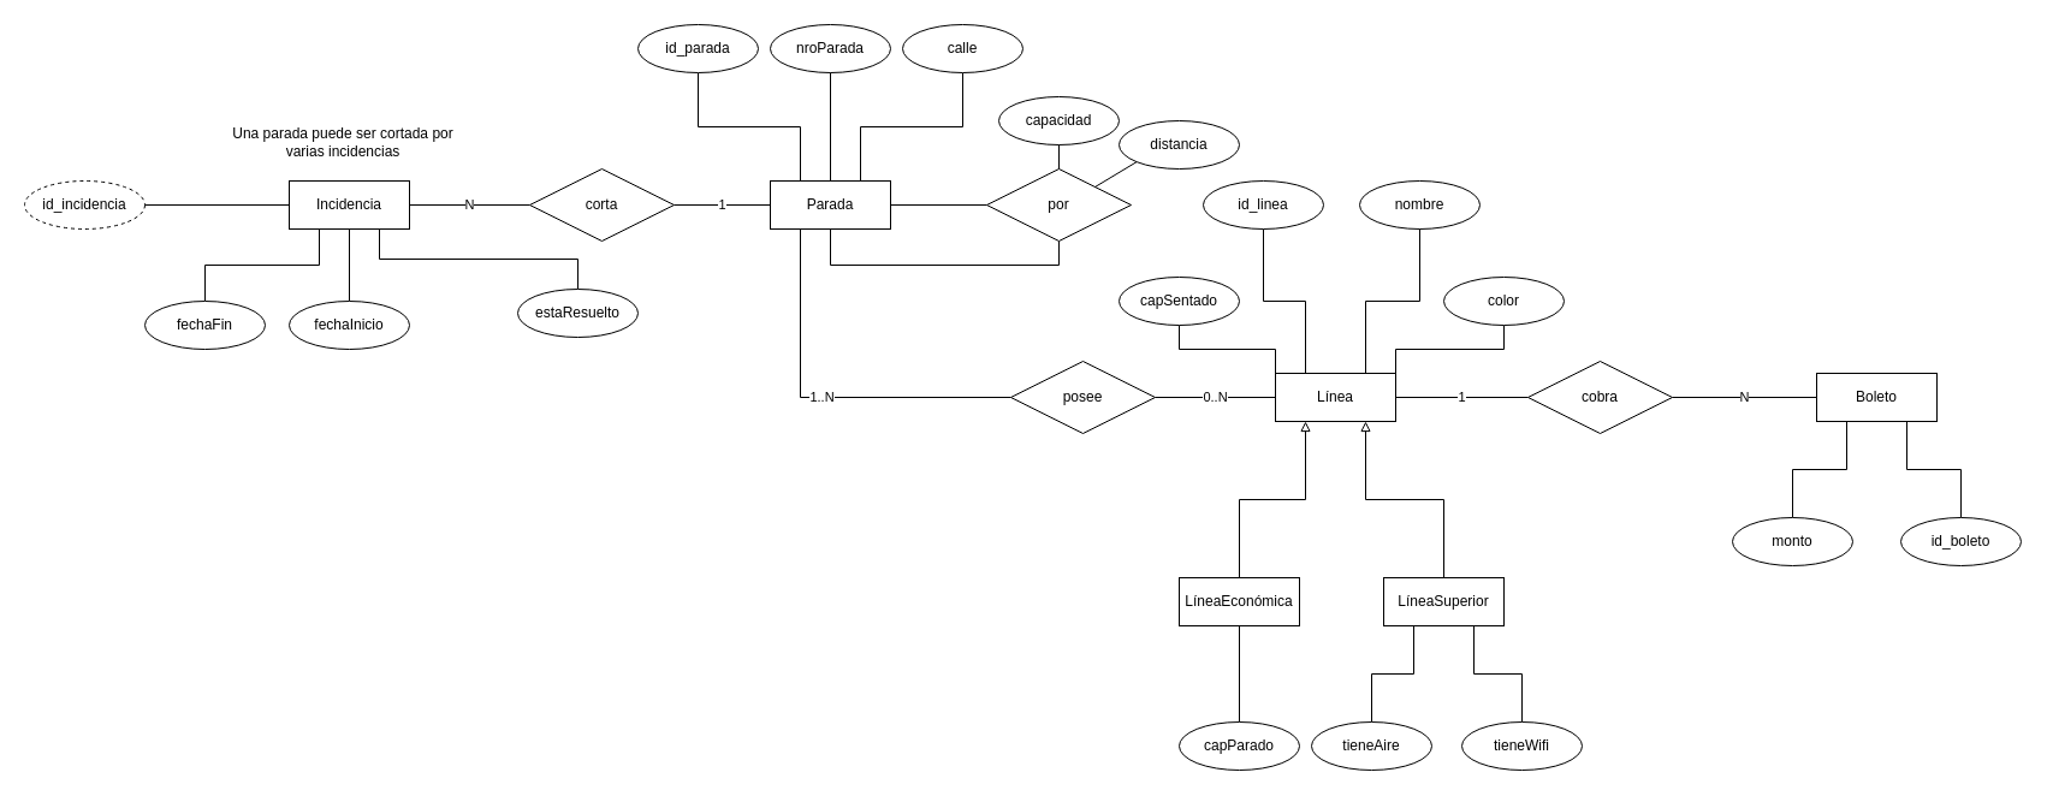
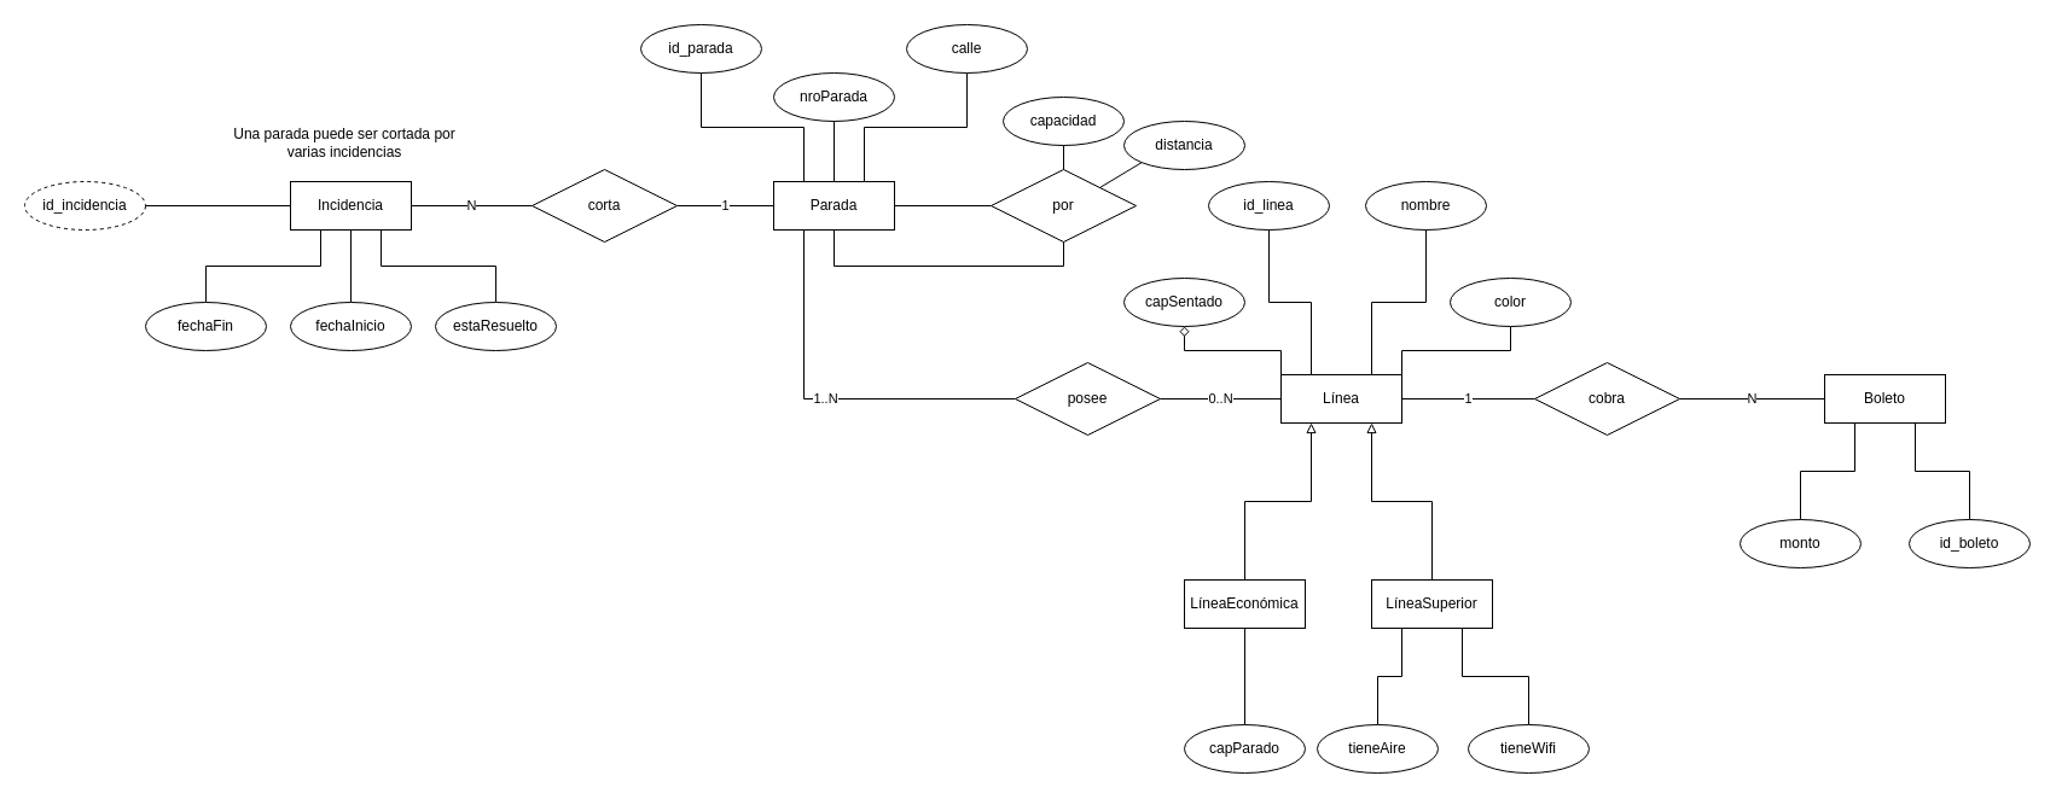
  <mxCell id="0" />
  <mxCell id="1" parent="0" />
- <mxCell id="2" value="nroParada" style="ellipse;whiteSpace=wrap;html=1;align=center;" parent="1" vertex="1"><mxGeometry x="640" y="20" width="100" height="40" as="geometry" /></mxCell>
+ <mxCell id="2" value="nroParada" style="ellipse;whiteSpace=wrap;html=1;align=center;" parent="1" vertex="1"><mxGeometry x="640" y="60" width="100" height="40" as="geometry" /></mxCell>
  <mxCell id="3" value="1..N" style="edgeStyle=orthogonalEdgeStyle;rounded=0;orthogonalLoop=1;jettySize=auto;html=1;exitX=0.25;exitY=1;exitDx=0;exitDy=0;entryX=0;entryY=0.5;entryDx=0;entryDy=0;endArrow=none;endFill=0;" parent="1" source="8" target="48" edge="1"><mxGeometry relative="1" as="geometry" /></mxCell>
  <mxCell id="4" value="" style="edgeStyle=orthogonalEdgeStyle;rounded=0;orthogonalLoop=1;jettySize=auto;html=1;endArrow=none;endFill=0;" parent="1" source="8" target="46" edge="1"><mxGeometry y="10" relative="1" as="geometry"><mxPoint as="offset" /></mxGeometry></mxCell>
  <mxCell id="5" style="edgeStyle=orthogonalEdgeStyle;rounded=0;orthogonalLoop=1;jettySize=auto;html=1;exitX=0.5;exitY=0;exitDx=0;exitDy=0;entryX=0.5;entryY=1;entryDx=0;entryDy=0;endArrow=none;endFill=0;" parent="1" source="8" target="2" edge="1"><mxGeometry relative="1" as="geometry" /></mxCell>
  <mxCell id="6" style="edgeStyle=orthogonalEdgeStyle;orthogonalLoop=1;jettySize=auto;html=1;exitX=0.25;exitY=0;exitDx=0;exitDy=0;entryX=0.5;entryY=1;entryDx=0;entryDy=0;endArrow=none;endFill=0;rounded=0;" parent="1" source="8" target="20" edge="1"><mxGeometry relative="1" as="geometry" /></mxCell>
  <mxCell id="7" style="edgeStyle=orthogonalEdgeStyle;rounded=0;orthogonalLoop=1;jettySize=auto;html=1;exitX=0.75;exitY=0;exitDx=0;exitDy=0;entryX=0.5;entryY=1;entryDx=0;entryDy=0;endArrow=none;endFill=0;" parent="1" source="8" target="9" edge="1"><mxGeometry relative="1" as="geometry" /></mxCell>
  <mxCell id="8" value="Parada" style="whiteSpace=wrap;html=1;align=center;" parent="1" vertex="1"><mxGeometry x="640" y="150" width="100" height="40" as="geometry" /></mxCell>
  <mxCell id="9" value="calle" style="ellipse;whiteSpace=wrap;html=1;align=center;" parent="1" vertex="1"><mxGeometry x="750" y="20" width="100" height="40" as="geometry" /></mxCell>
  <mxCell id="10" value="nombre" style="ellipse;whiteSpace=wrap;html=1;align=center;" parent="1" vertex="1"><mxGeometry x="1130" y="150" width="100" height="40" as="geometry" /></mxCell>
  <mxCell id="11" value="1" style="edgeStyle=orthogonalEdgeStyle;rounded=0;orthogonalLoop=1;jettySize=auto;html=1;exitX=1;exitY=0.5;exitDx=0;exitDy=0;entryX=0;entryY=0.5;entryDx=0;entryDy=0;endArrow=none;endFill=0;" parent="1" source="18" target="53" edge="1"><mxGeometry relative="1" as="geometry" /></mxCell>
  <mxCell id="12" style="edgeStyle=orthogonalEdgeStyle;rounded=0;orthogonalLoop=1;jettySize=auto;html=1;exitX=0.25;exitY=1;exitDx=0;exitDy=0;entryX=0.5;entryY=0;entryDx=0;entryDy=0;endArrow=none;endFill=0;startArrow=block;startFill=0;" parent="1" source="18" target="23" edge="1"><mxGeometry relative="1" as="geometry" /></mxCell>
  <mxCell id="13" style="edgeStyle=orthogonalEdgeStyle;rounded=0;orthogonalLoop=1;jettySize=auto;html=1;exitX=0.75;exitY=1;exitDx=0;exitDy=0;entryX=0.5;entryY=0;entryDx=0;entryDy=0;endArrow=none;endFill=0;startArrow=block;startFill=0;" parent="1" source="18" target="26" edge="1"><mxGeometry relative="1" as="geometry" /></mxCell>
  <mxCell id="14" style="edgeStyle=orthogonalEdgeStyle;rounded=0;orthogonalLoop=1;jettySize=auto;html=1;exitX=1;exitY=0;exitDx=0;exitDy=0;entryX=0.5;entryY=1;entryDx=0;entryDy=0;endArrow=none;endFill=0;" parent="1" source="18" target="19" edge="1"><mxGeometry relative="1" as="geometry" /></mxCell>
  <mxCell id="15" style="edgeStyle=orthogonalEdgeStyle;rounded=0;orthogonalLoop=1;jettySize=auto;html=1;exitX=0.25;exitY=0;exitDx=0;exitDy=0;entryX=0.5;entryY=1;entryDx=0;entryDy=0;endArrow=none;endFill=0;" parent="1" source="18" target="44" edge="1"><mxGeometry relative="1" as="geometry" /></mxCell>
  <mxCell id="16" style="edgeStyle=orthogonalEdgeStyle;rounded=0;orthogonalLoop=1;jettySize=auto;html=1;exitX=0.75;exitY=0;exitDx=0;exitDy=0;entryX=0.5;entryY=1;entryDx=0;entryDy=0;endArrow=none;endFill=0;" parent="1" source="18" target="10" edge="1"><mxGeometry relative="1" as="geometry" /></mxCell>
- <mxCell id="17" style="edgeStyle=orthogonalEdgeStyle;rounded=0;orthogonalLoop=1;jettySize=auto;html=1;exitX=0;exitY=0;exitDx=0;exitDy=0;entryX=0.5;entryY=1;entryDx=0;entryDy=0;endArrow=none;endFill=0;" parent="1" source="18" target="27" edge="1"><mxGeometry relative="1" as="geometry" /></mxCell>
+ <mxCell id="17" style="edgeStyle=orthogonalEdgeStyle;rounded=0;orthogonalLoop=1;jettySize=auto;html=1;exitX=0;exitY=0;exitDx=0;exitDy=0;entryX=0.5;entryY=1;entryDx=0;entryDy=0;endArrow=diamond;endFill=0;" parent="1" source="18" target="27" edge="1"><mxGeometry relative="1" as="geometry" /></mxCell>
  <mxCell id="18" value="Línea" style="whiteSpace=wrap;html=1;align=center;" parent="1" vertex="1"><mxGeometry x="1060" y="310" width="100" height="40" as="geometry" /></mxCell>
  <mxCell id="19" value="color" style="ellipse;whiteSpace=wrap;html=1;align=center;" parent="1" vertex="1"><mxGeometry x="1200" y="230" width="100" height="40" as="geometry" /></mxCell>
  <mxCell id="20" value="id_parada" style="ellipse;whiteSpace=wrap;html=1;align=center;" parent="1" vertex="1"><mxGeometry x="530" y="20" width="100" height="40" as="geometry" /></mxCell>
  <mxCell id="21" value="id_incidencia" style="ellipse;whiteSpace=wrap;html=1;align=center;dashed=1;" parent="1" vertex="1"><mxGeometry x="20" y="150" width="100" height="40" as="geometry" /></mxCell>
  <mxCell id="22" style="edgeStyle=orthogonalEdgeStyle;rounded=0;orthogonalLoop=1;jettySize=auto;html=1;exitX=0.5;exitY=1;exitDx=0;exitDy=0;entryX=0.5;entryY=0;entryDx=0;entryDy=0;endArrow=none;endFill=0;" parent="1" source="23" target="54" edge="1"><mxGeometry relative="1" as="geometry" /></mxCell>
  <mxCell id="23" value="LíneaEconómica" style="whiteSpace=wrap;html=1;align=center;" parent="1" vertex="1"><mxGeometry x="980" y="480" width="100" height="40" as="geometry" /></mxCell>
  <mxCell id="24" style="edgeStyle=orthogonalEdgeStyle;rounded=0;orthogonalLoop=1;jettySize=auto;html=1;exitX=0.25;exitY=1;exitDx=0;exitDy=0;entryX=0.5;entryY=0;entryDx=0;entryDy=0;endArrow=none;endFill=0;" parent="1" source="26" target="29" edge="1"><mxGeometry relative="1" as="geometry" /></mxCell>
  <mxCell id="25" style="edgeStyle=orthogonalEdgeStyle;rounded=0;orthogonalLoop=1;jettySize=auto;html=1;exitX=0.75;exitY=1;exitDx=0;exitDy=0;entryX=0.5;entryY=0;entryDx=0;entryDy=0;endArrow=none;endFill=0;" parent="1" source="26" target="28" edge="1"><mxGeometry relative="1" as="geometry" /></mxCell>
- <mxCell id="26" value="LíneaSuperior" style="whiteSpace=wrap;html=1;align=center;" parent="1" vertex="1"><mxGeometry x="1150" y="480" width="100" height="40" as="geometry" /></mxCell>
+ <mxCell id="26" value="LíneaSuperior" style="whiteSpace=wrap;html=1;align=center;" parent="1" vertex="1"><mxGeometry x="1135" y="480" width="100" height="40" as="geometry" /></mxCell>
  <mxCell id="27" value="capSentado" style="ellipse;whiteSpace=wrap;html=1;align=center;" parent="1" vertex="1"><mxGeometry x="930" y="230" width="100" height="40" as="geometry" /></mxCell>
  <mxCell id="28" value="tieneWifi" style="ellipse;whiteSpace=wrap;html=1;align=center;" parent="1" vertex="1"><mxGeometry x="1215" y="600" width="100" height="40" as="geometry" /></mxCell>
  <mxCell id="29" value="tieneAire" style="ellipse;whiteSpace=wrap;html=1;align=center;" parent="1" vertex="1"><mxGeometry x="1090" y="600" width="100" height="40" as="geometry" /></mxCell>
  <mxCell id="30" value="N" style="edgeStyle=orthogonalEdgeStyle;rounded=0;orthogonalLoop=1;jettySize=auto;html=1;exitX=1;exitY=0.5;exitDx=0;exitDy=0;entryX=0;entryY=0.5;entryDx=0;entryDy=0;endArrow=none;endFill=0;" parent="1" source="35" target="50" edge="1"><mxGeometry relative="1" as="geometry" /></mxCell>
  <mxCell id="31" style="edgeStyle=none;rounded=0;orthogonalLoop=1;jettySize=auto;html=1;exitX=0.5;exitY=1;exitDx=0;exitDy=0;entryX=0.5;entryY=0;entryDx=0;entryDy=0;endArrow=none;endFill=0;" parent="1" source="35" target="36" edge="1"><mxGeometry relative="1" as="geometry" /></mxCell>
  <mxCell id="32" style="edgeStyle=orthogonalEdgeStyle;rounded=0;orthogonalLoop=1;jettySize=auto;html=1;exitX=0.25;exitY=1;exitDx=0;exitDy=0;entryX=0.5;entryY=0;entryDx=0;entryDy=0;endArrow=none;endFill=0;" parent="1" source="35" target="37" edge="1"><mxGeometry relative="1" as="geometry" /></mxCell>
  <mxCell id="33" style="edgeStyle=orthogonalEdgeStyle;rounded=0;orthogonalLoop=1;jettySize=auto;html=1;exitX=0.75;exitY=1;exitDx=0;exitDy=0;entryX=0.5;entryY=0;entryDx=0;entryDy=0;endArrow=none;endFill=0;" parent="1" source="35" target="38" edge="1"><mxGeometry relative="1" as="geometry" /></mxCell>
  <mxCell id="34" style="edgeStyle=orthogonalEdgeStyle;rounded=0;orthogonalLoop=1;jettySize=auto;html=1;exitX=0;exitY=0.5;exitDx=0;exitDy=0;entryX=1;entryY=0.5;entryDx=0;entryDy=0;endArrow=none;endFill=0;" parent="1" source="35" target="21" edge="1"><mxGeometry relative="1" as="geometry" /></mxCell>
  <mxCell id="35" value="Incidencia" style="whiteSpace=wrap;html=1;align=center;" parent="1" vertex="1"><mxGeometry x="240" y="150" width="100" height="40" as="geometry" /></mxCell>
  <mxCell id="36" value="fechaInicio" style="ellipse;whiteSpace=wrap;html=1;align=center;" parent="1" vertex="1"><mxGeometry x="240" y="250" width="100" height="40" as="geometry" /></mxCell>
  <mxCell id="37" value="fechaFin" style="ellipse;whiteSpace=wrap;html=1;align=center;" parent="1" vertex="1"><mxGeometry x="120" y="250" width="100" height="40" as="geometry" /></mxCell>
- <mxCell id="38" value="estaResuelto" style="ellipse;whiteSpace=wrap;html=1;align=center;" parent="1" vertex="1"><mxGeometry x="430" y="240" width="100" height="40" as="geometry" /></mxCell>
+ <mxCell id="38" value="estaResuelto" style="ellipse;whiteSpace=wrap;html=1;align=center;" parent="1" vertex="1"><mxGeometry x="360" y="250" width="100" height="40" as="geometry" /></mxCell>
  <mxCell id="39" style="edgeStyle=orthogonalEdgeStyle;rounded=0;orthogonalLoop=1;jettySize=auto;html=1;exitX=0.25;exitY=1;exitDx=0;exitDy=0;entryX=0.5;entryY=0;entryDx=0;entryDy=0;endArrow=none;endFill=0;" parent="1" source="41" target="42" edge="1"><mxGeometry relative="1" as="geometry" /></mxCell>
  <mxCell id="40" style="edgeStyle=orthogonalEdgeStyle;rounded=0;orthogonalLoop=1;jettySize=auto;html=1;exitX=0.75;exitY=1;exitDx=0;exitDy=0;entryX=0.5;entryY=0;entryDx=0;entryDy=0;endArrow=none;endFill=0;" parent="1" source="41" target="43" edge="1"><mxGeometry relative="1" as="geometry" /></mxCell>
  <mxCell id="41" value="Boleto" style="whiteSpace=wrap;html=1;align=center;" parent="1" vertex="1"><mxGeometry x="1510" y="310" width="100" height="40" as="geometry" /></mxCell>
  <mxCell id="42" value="monto" style="ellipse;whiteSpace=wrap;html=1;align=center;" parent="1" vertex="1"><mxGeometry x="1440" y="430" width="100" height="40" as="geometry" /></mxCell>
  <mxCell id="43" value="id_boleto" style="ellipse;whiteSpace=wrap;html=1;align=center;" parent="1" vertex="1"><mxGeometry x="1580" y="430" width="100" height="40" as="geometry" /></mxCell>
  <mxCell id="44" value="id_linea" style="ellipse;whiteSpace=wrap;html=1;align=center;" parent="1" vertex="1"><mxGeometry x="1000" y="150" width="100" height="40" as="geometry" /></mxCell>
  <mxCell id="45" value="" style="edgeStyle=orthogonalEdgeStyle;rounded=0;orthogonalLoop=1;jettySize=auto;html=1;exitX=0.5;exitY=1;exitDx=0;exitDy=0;entryX=0.5;entryY=1;entryDx=0;entryDy=0;endArrow=none;endFill=0;" parent="1" source="46" target="8" edge="1"><mxGeometry y="10" relative="1" as="geometry"><mxPoint as="offset" /></mxGeometry></mxCell>
  <mxCell id="46" value="por" style="shape=rhombus;perimeter=rhombusPerimeter;whiteSpace=wrap;html=1;align=center;" parent="1" vertex="1"><mxGeometry x="820" y="140" width="120" height="60" as="geometry" /></mxCell>
  <mxCell id="47" value="0..N" style="edgeStyle=orthogonalEdgeStyle;rounded=0;orthogonalLoop=1;jettySize=auto;html=1;exitX=1;exitY=0.5;exitDx=0;exitDy=0;entryX=0;entryY=0.5;entryDx=0;entryDy=0;endArrow=none;endFill=0;" parent="1" source="48" target="18" edge="1"><mxGeometry relative="1" as="geometry" /></mxCell>
  <mxCell id="48" value="posee" style="shape=rhombus;perimeter=rhombusPerimeter;whiteSpace=wrap;html=1;align=center;" parent="1" vertex="1"><mxGeometry x="840" y="300" width="120" height="60" as="geometry" /></mxCell>
  <mxCell id="49" value="1" style="edgeStyle=orthogonalEdgeStyle;rounded=0;orthogonalLoop=1;jettySize=auto;html=1;exitX=1;exitY=0.5;exitDx=0;exitDy=0;entryX=0;entryY=0.5;entryDx=0;entryDy=0;endArrow=none;endFill=0;" parent="1" source="50" target="8" edge="1"><mxGeometry relative="1" as="geometry" /></mxCell>
  <mxCell id="50" value="corta" style="shape=rhombus;perimeter=rhombusPerimeter;whiteSpace=wrap;html=1;align=center;" parent="1" vertex="1"><mxGeometry x="440" y="140" width="120" height="60" as="geometry" /></mxCell>
  <mxCell id="51" value="Una parada puede ser cortada por varias incidencias" style="text;html=1;strokeColor=none;fillColor=none;align=center;verticalAlign=middle;whiteSpace=wrap;rounded=0;" parent="1" vertex="1"><mxGeometry x="190" y="70" width="190" height="95" as="geometry" /></mxCell>
  <mxCell id="52" value="N" style="edgeStyle=orthogonalEdgeStyle;rounded=0;orthogonalLoop=1;jettySize=auto;html=1;exitX=1;exitY=0.5;exitDx=0;exitDy=0;entryX=0;entryY=0.5;entryDx=0;entryDy=0;endArrow=none;endFill=0;" parent="1" source="53" target="41" edge="1"><mxGeometry relative="1" as="geometry" /></mxCell>
  <mxCell id="53" value="cobra" style="shape=rhombus;perimeter=rhombusPerimeter;whiteSpace=wrap;html=1;align=center;" parent="1" vertex="1"><mxGeometry x="1270" y="300" width="120" height="60" as="geometry" /></mxCell>
  <mxCell id="54" value="capParado" style="ellipse;whiteSpace=wrap;html=1;align=center;" parent="1" vertex="1"><mxGeometry x="980" y="600" width="100" height="40" as="geometry" /></mxCell>
  <mxCell id="55" value="capacidad" style="ellipse;whiteSpace=wrap;html=1;align=center;" vertex="1" parent="1"><mxGeometry x="830" y="80" width="100" height="40" as="geometry" /></mxCell>
  <mxCell id="56" value="distancia" style="ellipse;whiteSpace=wrap;html=1;align=center;" vertex="1" parent="1"><mxGeometry x="930" y="100" width="100" height="40" as="geometry" /></mxCell>
  <mxCell id="57" value="" style="endArrow=none;html=1;rounded=0;exitX=0.5;exitY=1;exitDx=0;exitDy=0;entryX=0.5;entryY=0;entryDx=0;entryDy=0;" edge="1" parent="1" source="55" target="46"><mxGeometry relative="1" as="geometry"><mxPoint x="990" y="0" as="sourcePoint" /><mxPoint x="1150" y="0" as="targetPoint" /></mxGeometry></mxCell>
  <mxCell id="58" value="" style="endArrow=none;html=1;rounded=0;exitX=0;exitY=1;exitDx=0;exitDy=0;entryX=1;entryY=0;entryDx=0;entryDy=0;" edge="1" parent="1" source="56" target="46"><mxGeometry relative="1" as="geometry"><mxPoint x="970" y="10" as="sourcePoint" /><mxPoint x="1130" y="10" as="targetPoint" /></mxGeometry></mxCell>
